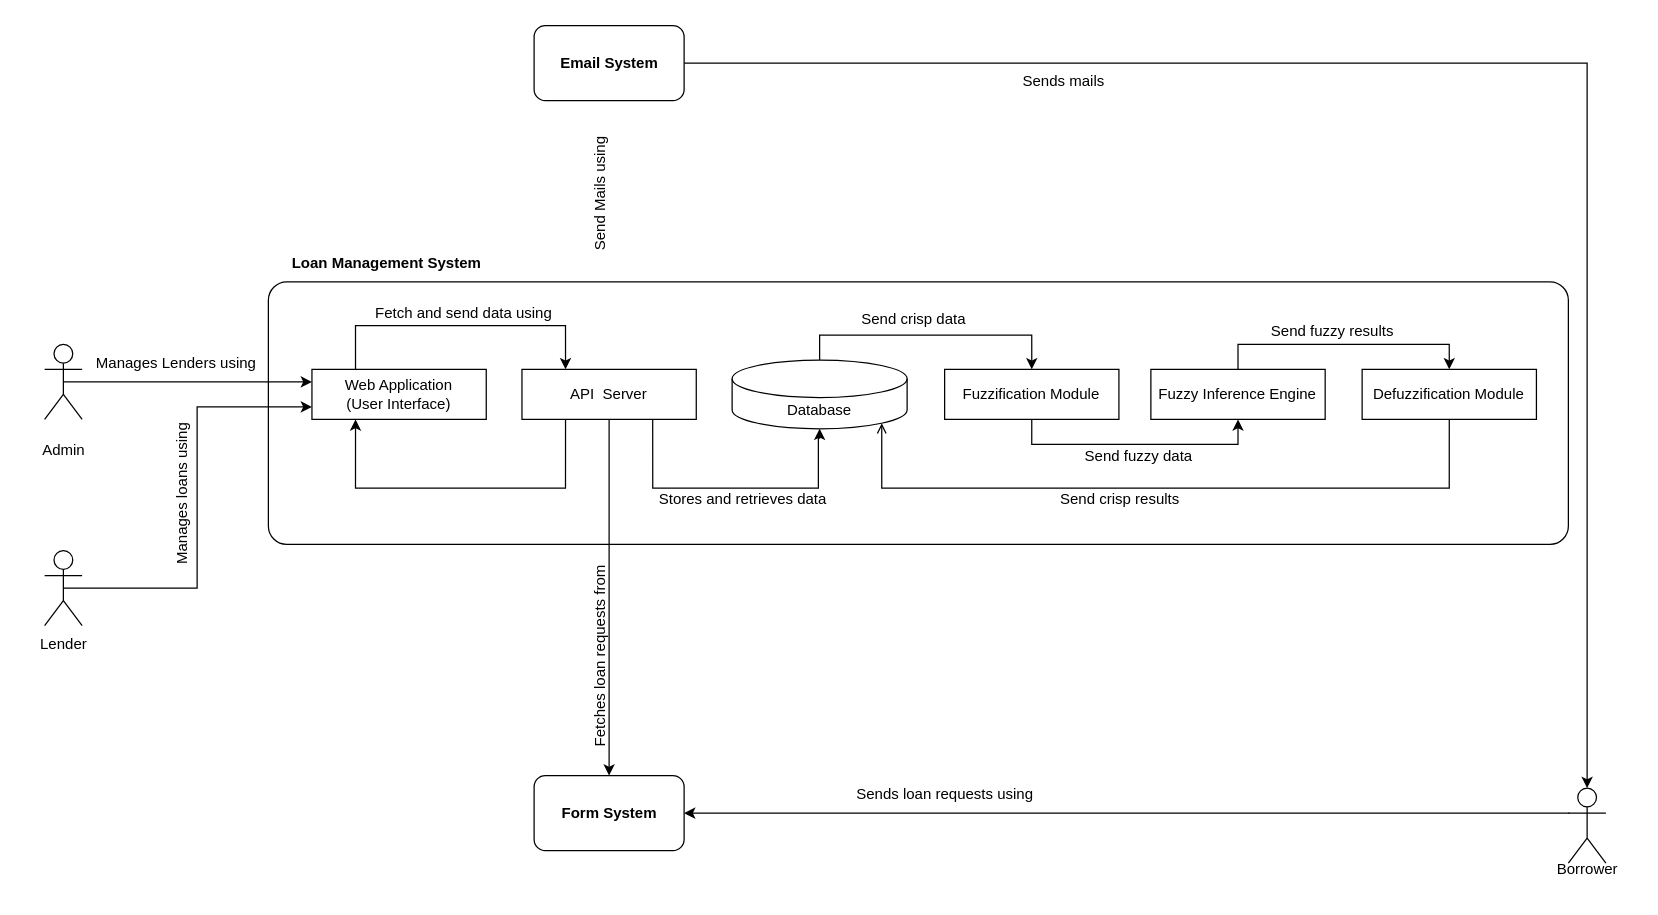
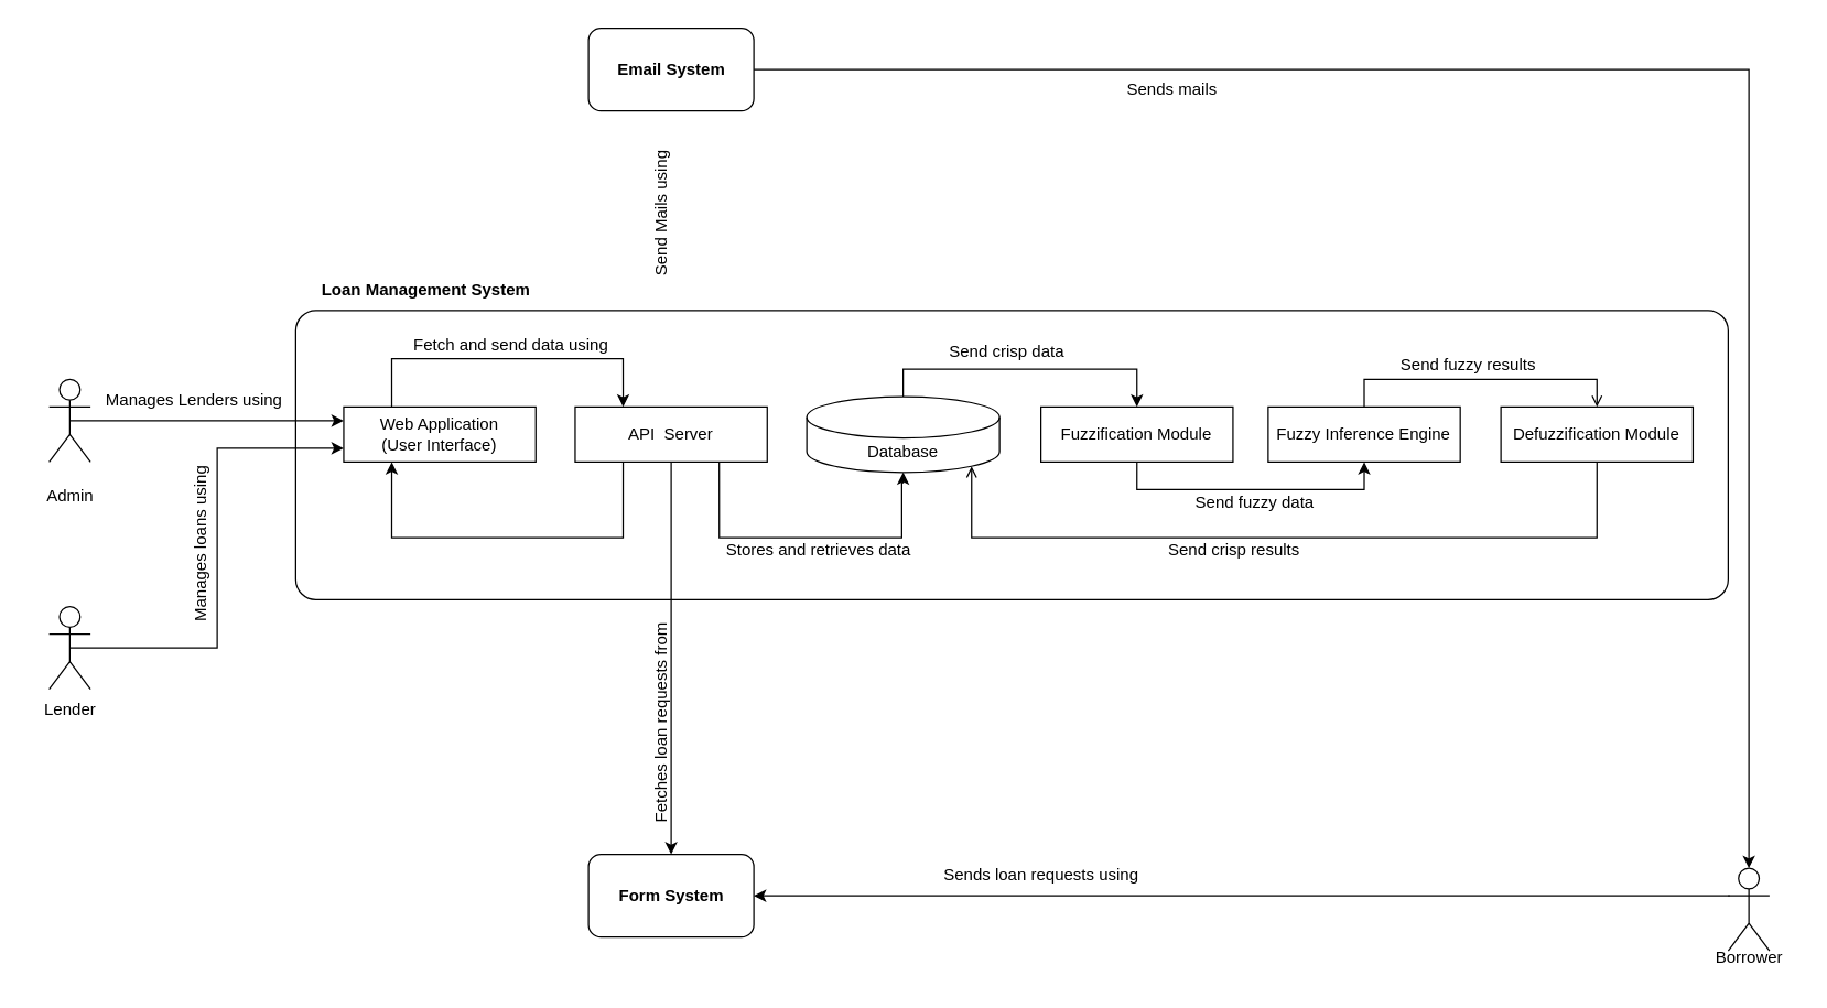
  <mxCell id="0" />
  <mxCell id="1" parent="0" />
  <mxCell id="2" value="" style="group" vertex="1" connectable="0" parent="1"><mxGeometry x="214" y="265" width="1040" height="170" as="geometry" /></mxCell>
  <mxCell id="3" value="" style="rounded=1;whiteSpace=wrap;html=1;arcSize=7;" vertex="1" parent="2"><mxGeometry y="-40" width="1040" height="210" as="geometry" /></mxCell>
  <mxCell id="4" style="edgeStyle=orthogonalEdgeStyle;rounded=0;orthogonalLoop=1;jettySize=auto;html=1;exitX=0.75;exitY=1;exitDx=0;exitDy=0;entryX=0.5;entryY=1;entryDx=0;entryDy=0;entryPerimeter=0;" edge="1" parent="2" source="6" target="19"><mxGeometry relative="1" as="geometry"><mxPoint x="440" y="105" as="targetPoint" /><Array as="points"><mxPoint x="308" y="125" /><mxPoint x="440" y="125" /><mxPoint x="440" y="85" /><mxPoint x="441" y="85" /></Array></mxGeometry></mxCell>
  <mxCell id="5" style="edgeStyle=orthogonalEdgeStyle;rounded=0;orthogonalLoop=1;jettySize=auto;html=1;exitX=0.25;exitY=1;exitDx=0;exitDy=0;entryX=0.25;entryY=1;entryDx=0;entryDy=0;" edge="1" parent="2" source="6" target="8"><mxGeometry relative="1" as="geometry"><Array as="points"><mxPoint x="238" y="125" /><mxPoint x="70" y="125" /></Array></mxGeometry></mxCell>
  <mxCell id="6" value="API&amp;nbsp; Server" style="rounded=0;whiteSpace=wrap;html=1;" vertex="1" parent="2"><mxGeometry x="202.872" y="30" width="139.438" height="40" as="geometry" /></mxCell>
  <mxCell id="7" style="edgeStyle=orthogonalEdgeStyle;rounded=0;orthogonalLoop=1;jettySize=auto;html=1;exitX=0.25;exitY=0;exitDx=0;exitDy=0;entryX=0.25;entryY=0;entryDx=0;entryDy=0;" edge="1" parent="2" source="8" target="6"><mxGeometry relative="1" as="geometry"><Array as="points"><mxPoint x="70" y="-5" /><mxPoint x="238" y="-5" /></Array></mxGeometry></mxCell>
  <mxCell id="8" value="Web Application&lt;br&gt;(User Interface)" style="rounded=0;whiteSpace=wrap;html=1;" vertex="1" parent="2"><mxGeometry x="34.859" y="30" width="139.438" height="40" as="geometry" /></mxCell>
  <mxCell id="9" style="edgeStyle=orthogonalEdgeStyle;rounded=0;orthogonalLoop=1;jettySize=auto;html=1;exitX=0.5;exitY=1;exitDx=0;exitDy=0;entryX=0.5;entryY=1;entryDx=0;entryDy=0;" edge="1" parent="2" source="10" target="12"><mxGeometry relative="1" as="geometry" /></mxCell>
  <mxCell id="10" value="Fuzzification Module" style="rounded=0;whiteSpace=wrap;html=1;" vertex="1" parent="2"><mxGeometry x="541.004" y="30" width="139.438" height="40" as="geometry" /></mxCell>
- <mxCell id="11" style="edgeStyle=orthogonalEdgeStyle;rounded=0;orthogonalLoop=1;jettySize=auto;html=1;exitX=0.5;exitY=0;exitDx=0;exitDy=0;entryX=0.5;entryY=0;entryDx=0;entryDy=0;" edge="1" parent="2" source="12" target="15"><mxGeometry relative="1" as="geometry" /></mxCell>
+ <mxCell id="11" style="edgeStyle=orthogonalEdgeStyle;rounded=0;orthogonalLoop=1;jettySize=auto;html=1;exitX=0.5;exitY=0;exitDx=0;exitDy=0;entryX=0.5;entryY=0;entryDx=0;entryDy=0;endArrow=open;" edge="1" parent="2" source="12" target="15"><mxGeometry relative="1" as="geometry" /></mxCell>
  <mxCell id="12" value="Fuzzy Inference Engine" style="rounded=0;whiteSpace=wrap;html=1;" vertex="1" parent="2"><mxGeometry x="706.004" y="30" width="139.438" height="40" as="geometry" /></mxCell>
  <mxCell id="13" value="Send fuzzy data" style="text;html=1;align=center;verticalAlign=middle;resizable=0;points=[];autosize=1;strokeColor=none;fillColor=none;" vertex="1" parent="2"><mxGeometry x="641" y="85" width="110" height="30" as="geometry" /></mxCell>
  <mxCell id="14" value="Stores and retrieves data&amp;nbsp;" style="text;html=1;align=center;verticalAlign=middle;resizable=0;points=[];autosize=1;strokeColor=none;fillColor=none;" vertex="1" parent="2"><mxGeometry x="300.995" y="119.005" width="160" height="30" as="geometry" /></mxCell>
  <mxCell id="15" value="Defuzzification Module" style="rounded=0;whiteSpace=wrap;html=1;" vertex="1" parent="2"><mxGeometry x="875.004" y="30" width="139.438" height="40" as="geometry" /></mxCell>
  <mxCell id="16" value="Send fuzzy results" style="text;html=1;align=center;verticalAlign=middle;resizable=0;points=[];autosize=1;strokeColor=none;fillColor=none;" vertex="1" parent="2"><mxGeometry x="791" y="-15" width="120" height="30" as="geometry" /></mxCell>
  <mxCell id="17" value="Send crisp results" style="text;html=1;align=center;verticalAlign=middle;resizable=0;points=[];autosize=1;strokeColor=none;fillColor=none;" vertex="1" parent="2"><mxGeometry x="621" y="119" width="120" height="30" as="geometry" /></mxCell>
  <mxCell id="18" style="edgeStyle=orthogonalEdgeStyle;rounded=0;orthogonalLoop=1;jettySize=auto;html=1;exitX=0.5;exitY=0;exitDx=0;exitDy=0;exitPerimeter=0;entryX=0.5;entryY=0;entryDx=0;entryDy=0;" edge="1" parent="2" source="19" target="10"><mxGeometry relative="1" as="geometry" /></mxCell>
  <mxCell id="19" value="Database" style="shape=cylinder3;whiteSpace=wrap;html=1;boundedLbl=1;backgroundOutline=1;size=15;" vertex="1" parent="2"><mxGeometry x="371" y="22.5" width="140" height="55" as="geometry" /></mxCell>
  <mxCell id="20" value="Send crisp data" style="text;html=1;align=center;verticalAlign=middle;resizable=0;points=[];autosize=1;strokeColor=none;fillColor=none;" vertex="1" parent="2"><mxGeometry x="461" y="-25" width="110" height="30" as="geometry" /></mxCell>
  <mxCell id="21" style="edgeStyle=orthogonalEdgeStyle;rounded=0;orthogonalLoop=1;jettySize=auto;html=1;exitX=0.5;exitY=1;exitDx=0;exitDy=0;entryX=0.855;entryY=1;entryDx=0;entryDy=-4.35;entryPerimeter=0;endArrow=open;" edge="1" parent="2" source="15" target="19"><mxGeometry relative="1" as="geometry"><Array as="points"><mxPoint x="945" y="125" /><mxPoint x="491" y="125" /></Array></mxGeometry></mxCell>
  <mxCell id="22" value="Fetch and send data using" style="text;html=1;align=center;verticalAlign=middle;resizable=0;points=[];autosize=1;strokeColor=none;fillColor=none;" vertex="1" parent="2"><mxGeometry x="75.996" y="-29.995" width="160" height="30" as="geometry" /></mxCell>
  <mxCell id="23" style="edgeStyle=orthogonalEdgeStyle;rounded=0;orthogonalLoop=1;jettySize=auto;html=1;exitX=0.5;exitY=0.5;exitDx=0;exitDy=0;exitPerimeter=0;entryX=0;entryY=0.25;entryDx=0;entryDy=0;" edge="1" parent="1" source="24" target="8"><mxGeometry relative="1" as="geometry" /></mxCell>
  <mxCell id="24" value="Actor" style="shape=umlActor;verticalLabelPosition=bottom;verticalAlign=top;html=1;noLabel=1;" vertex="1" parent="1"><mxGeometry x="35" y="275" width="30" height="60" as="geometry" /></mxCell>
  <mxCell id="25" value="Actor" style="shape=umlActor;verticalLabelPosition=bottom;verticalAlign=top;html=1;noLabel=1;" vertex="1" parent="1"><mxGeometry x="35" y="440" width="30" height="60" as="geometry" /></mxCell>
  <mxCell id="26" style="edgeStyle=orthogonalEdgeStyle;rounded=0;orthogonalLoop=1;jettySize=auto;html=1;exitX=0;exitY=0.333;exitDx=0;exitDy=0;exitPerimeter=0;entryX=1;entryY=0.5;entryDx=0;entryDy=0;" edge="1" parent="1" source="27" target="35"><mxGeometry relative="1" as="geometry"><Array as="points"><mxPoint x="1255" y="650" /></Array></mxGeometry></mxCell>
  <mxCell id="27" value="Actor" style="shape=umlActor;verticalLabelPosition=bottom;verticalAlign=top;html=1;noLabel=1;" vertex="1" parent="1"><mxGeometry x="1254" y="630" width="30" height="60" as="geometry" /></mxCell>
  <mxCell id="28" value="Admin" style="text;html=1;align=center;verticalAlign=middle;resizable=0;points=[];autosize=1;strokeColor=none;fillColor=none;" vertex="1" parent="1"><mxGeometry x="20" y="345" width="60" height="30" as="geometry" /></mxCell>
  <mxCell id="29" value="Manages loans using" style="text;html=1;align=center;verticalAlign=middle;resizable=0;points=[];autosize=1;strokeColor=none;fillColor=none;rotation=-90;" vertex="1" parent="1"><mxGeometry x="75" y="380" width="140" height="30" as="geometry" /></mxCell>
  <mxCell id="30" value="Borrower" style="text;html=1;align=center;verticalAlign=middle;resizable=0;points=[];autosize=1;strokeColor=none;fillColor=none;" vertex="1" parent="1"><mxGeometry x="1234" y="680" width="70" height="30" as="geometry" /></mxCell>
  <mxCell id="31" value="&lt;b&gt;Email System&lt;/b&gt;" style="rounded=1;whiteSpace=wrap;html=1;" vertex="1" parent="1"><mxGeometry x="426.59" y="20" width="120" height="60" as="geometry" /></mxCell>
  <mxCell id="32" value="Send Mails using" style="text;html=1;align=center;verticalAlign=middle;resizable=0;points=[];autosize=1;strokeColor=none;fillColor=none;rotation=-90;" vertex="1" parent="1"><mxGeometry x="425" y="140" width="110" height="30" as="geometry" /></mxCell>
  <mxCell id="33" style="edgeStyle=orthogonalEdgeStyle;rounded=0;orthogonalLoop=1;jettySize=auto;html=1;exitX=1;exitY=0.5;exitDx=0;exitDy=0;entryX=0.5;entryY=0;entryDx=0;entryDy=0;entryPerimeter=0;" edge="1" parent="1" source="31" target="27"><mxGeometry relative="1" as="geometry" /></mxCell>
  <mxCell id="34" value="Sends mails" style="text;html=1;align=center;verticalAlign=middle;resizable=0;points=[];autosize=1;strokeColor=none;fillColor=none;" vertex="1" parent="1"><mxGeometry x="805" y="50" width="90" height="30" as="geometry" /></mxCell>
  <mxCell id="35" value="&lt;b&gt;Form System&lt;/b&gt;" style="rounded=1;whiteSpace=wrap;html=1;" vertex="1" parent="1"><mxGeometry x="426.59" y="620" width="120" height="60" as="geometry" /></mxCell>
  <mxCell id="36" value="Sends loan requests using" style="text;html=1;align=center;verticalAlign=middle;resizable=0;points=[];autosize=1;strokeColor=none;fillColor=none;rotation=0;" vertex="1" parent="1"><mxGeometry x="675" y="620" width="160" height="30" as="geometry" /></mxCell>
  <mxCell id="37" style="edgeStyle=orthogonalEdgeStyle;rounded=0;orthogonalLoop=1;jettySize=auto;html=1;exitX=0.5;exitY=1;exitDx=0;exitDy=0;entryX=0.5;entryY=0;entryDx=0;entryDy=0;" edge="1" parent="1" source="6" target="35"><mxGeometry relative="1" as="geometry"><mxPoint x="610" y="580" as="targetPoint" /></mxGeometry></mxCell>
  <mxCell id="38" value="Fetches loan requests from" style="text;html=1;align=center;verticalAlign=middle;resizable=0;points=[];autosize=1;strokeColor=none;fillColor=none;rotation=-90;" vertex="1" parent="1"><mxGeometry x="395" y="510" width="170" height="30" as="geometry" /></mxCell>
  <mxCell id="39" value="Manages Lenders using" style="text;html=1;align=center;verticalAlign=middle;resizable=0;points=[];autosize=1;strokeColor=none;fillColor=none;" vertex="1" parent="1"><mxGeometry x="65" y="275" width="150" height="30" as="geometry" /></mxCell>
  <mxCell id="40" style="edgeStyle=orthogonalEdgeStyle;rounded=0;orthogonalLoop=1;jettySize=auto;html=1;exitX=0.5;exitY=0.5;exitDx=0;exitDy=0;exitPerimeter=0;entryX=0;entryY=0.75;entryDx=0;entryDy=0;" edge="1" parent="1" source="25" target="8"><mxGeometry relative="1" as="geometry" /></mxCell>
  <mxCell id="41" value="Lender" style="text;html=1;align=center;verticalAlign=middle;resizable=0;points=[];autosize=1;strokeColor=none;fillColor=none;" vertex="1" parent="1"><mxGeometry x="20" y="500" width="60" height="30" as="geometry" /></mxCell>
  <mxCell id="42" value="&lt;b style=&quot;border-color: var(--border-color);&quot;&gt;Loan Management System&amp;nbsp;&lt;br&gt;&lt;/b&gt;" style="text;html=1;align=center;verticalAlign=middle;resizable=0;points=[];autosize=1;strokeColor=none;fillColor=none;" vertex="1" parent="1"><mxGeometry x="220" y="194.995" width="180" height="30" as="geometry" /></mxCell>
